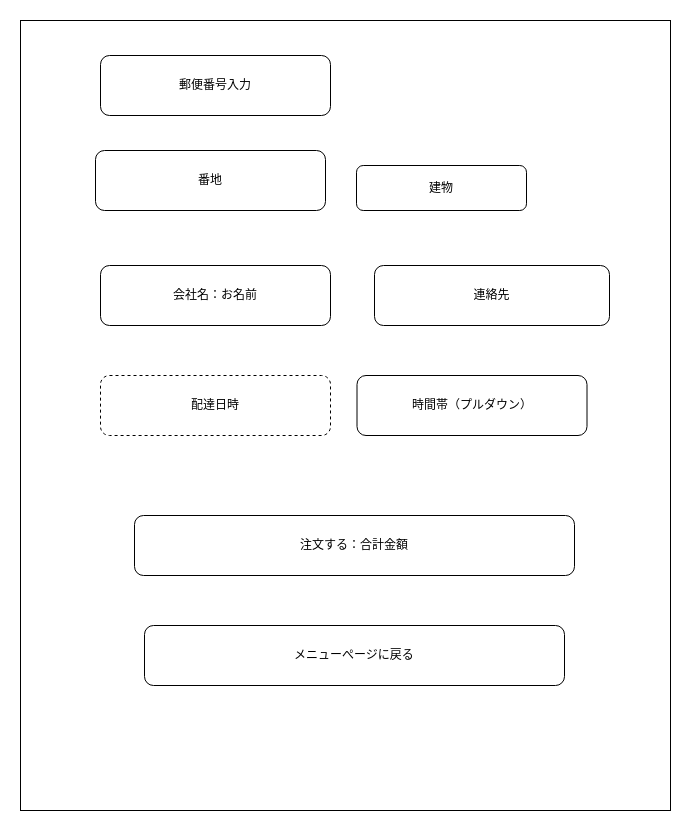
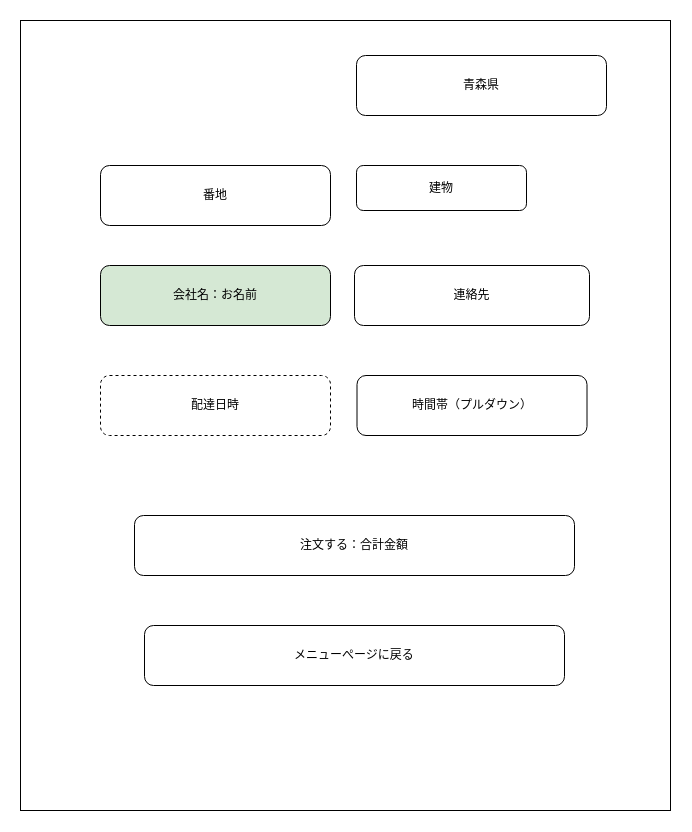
  <mxCell id="0" />
  <mxCell id="1" parent="0" />
  <mxCell id="2" value="" style="rounded=0;whiteSpace=wrap;html=1;" vertex="1" parent="1"><mxGeometry x="20" y="20" width="650" height="790" as="geometry" /></mxCell>
- <mxCell id="3" value="郵便番号入力" style="rounded=1;whiteSpace=wrap;html=1;" vertex="1" parent="1"><mxGeometry x="100" y="55" width="230" height="60" as="geometry" /></mxCell>
- <mxCell id="5" value="番地" style="rounded=1;whiteSpace=wrap;html=1;" vertex="1" parent="1"><mxGeometry x="95" y="150" width="230" height="60" as="geometry" /></mxCell>
+ <mxCell id="4" value="青森県" style="rounded=1;whiteSpace=wrap;html=1;" vertex="1" parent="1"><mxGeometry x="356" y="55" width="250" height="60" as="geometry" /></mxCell>
+ <mxCell id="5" value="番地" style="rounded=1;whiteSpace=wrap;html=1;" vertex="1" parent="1"><mxGeometry x="100" y="165" width="230" height="60" as="geometry" /></mxCell>
  <mxCell id="6" value="建物" style="rounded=1;whiteSpace=wrap;html=1;" vertex="1" parent="1"><mxGeometry x="356" y="165" width="170" height="45" as="geometry" /></mxCell>
- <mxCell id="7" value="連絡先" style="rounded=1;whiteSpace=wrap;html=1;" vertex="1" parent="1"><mxGeometry x="374" y="265" width="235" height="60" as="geometry" /></mxCell>
- <mxCell id="8" value="会社名：お名前" style="rounded=1;whiteSpace=wrap;html=1;" vertex="1" parent="1"><mxGeometry x="100" y="265" width="230" height="60" as="geometry" /></mxCell>
+ <mxCell id="7" value="連絡先" style="rounded=1;whiteSpace=wrap;html=1;" vertex="1" parent="1"><mxGeometry x="354" y="265" width="235" height="60" as="geometry" /></mxCell>
+ <mxCell id="8" value="会社名：お名前" style="rounded=1;whiteSpace=wrap;html=1;fillColor=#d5e8d4;" vertex="1" parent="1"><mxGeometry x="100" y="265" width="230" height="60" as="geometry" /></mxCell>
  <mxCell id="9" value="配達日時" style="rounded=1;whiteSpace=wrap;html=1;dashed=1;" vertex="1" parent="1"><mxGeometry x="100" y="375" width="230" height="60" as="geometry" /></mxCell>
  <mxCell id="10" value="時間帯（プルダウン）" style="rounded=1;whiteSpace=wrap;html=1;" vertex="1" parent="1"><mxGeometry x="356.5" y="375" width="230" height="60" as="geometry" /></mxCell>
  <mxCell id="11" value="注文する：合計金額" style="rounded=1;whiteSpace=wrap;html=1;" vertex="1" parent="1"><mxGeometry x="134" y="515" width="440" height="60" as="geometry" /></mxCell>
  <mxCell id="12" value="メニューぺージに戻る" style="rounded=1;whiteSpace=wrap;html=1;" vertex="1" parent="1"><mxGeometry x="144" y="625" width="420" height="60" as="geometry" /></mxCell>
